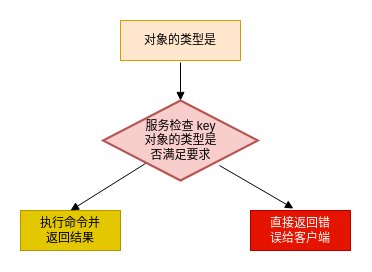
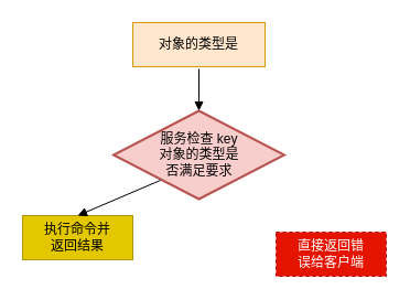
  <mxCell id="0" />
  <mxCell id="1" parent="0" />
  <mxCell id="2" value="对象的类型是" style="rounded=0;whiteSpace=wrap;html=1;fillColor=#ffe6cc;strokeColor=#d79b00;" vertex="1" parent="1"><mxGeometry x="120" y="20" width="120" height="40" as="geometry" /></mxCell>
  <mxCell id="3" value="服务检查 key &lt;br&gt;对象的类型是&lt;br&gt;否满足要求" style="strokeWidth=2;html=1;shape=mxgraph.flowchart.decision;whiteSpace=wrap;fillColor=#f8cecc;strokeColor=#b85450;" vertex="1" parent="1"><mxGeometry x="102.5" y="100" width="155" height="80" as="geometry" /></mxCell>
- <mxCell id="4" value="执行命令并&lt;br&gt;返回结果" style="rounded=0;whiteSpace=wrap;html=1;fillColor=#e3c800;fontColor=#000000;strokeColor=#B09500;" vertex="1" parent="1"><mxGeometry x="20" y="210" width="100" height="40" as="geometry" /></mxCell>
- <mxCell id="5" value="直接返回错&lt;br&gt;误给客户端" style="rounded=0;whiteSpace=wrap;html=1;fillColor=#e51400;fontColor=#ffffff;strokeColor=#B20000;" vertex="1" parent="1"><mxGeometry x="250" y="210" width="100" height="40" as="geometry" /></mxCell>
+ <mxCell id="4" value="执行命令并&lt;br&gt;返回结果" style="rounded=0;whiteSpace=wrap;html=1;fillColor=#e3c800;fontColor=#000000;strokeColor=#B09500;" vertex="1" parent="1"><mxGeometry x="20" y="195" width="100" height="40" as="geometry" /></mxCell>
+ <mxCell id="5" value="直接返回错&lt;br&gt;误给客户端" style="rounded=0;whiteSpace=wrap;html=1;fillColor=#e51400;fontColor=#ffffff;strokeColor=#B20000;dashed=1;" vertex="1" parent="1"><mxGeometry x="250" y="210" width="100" height="40" as="geometry" /></mxCell>
  <mxCell id="6" value="" style="html=1;verticalAlign=bottom;endArrow=block;rounded=0;entryX=0.5;entryY=0;entryDx=0;entryDy=0;exitX=0.274;exitY=0.788;exitDx=0;exitDy=0;exitPerimeter=0;" edge="1" parent="1" source="3" target="4"><mxGeometry width="80" relative="1" as="geometry"><mxPoint x="-50" y="170" as="sourcePoint" /><mxPoint x="30" y="170" as="targetPoint" /></mxGeometry></mxCell>
- <mxCell id="7" value="" style="html=1;verticalAlign=bottom;endArrow=block;rounded=0;entryX=0.43;entryY=-0.05;entryDx=0;entryDy=0;entryPerimeter=0;exitX=0.752;exitY=0.813;exitDx=0;exitDy=0;exitPerimeter=0;" edge="1" parent="1" source="3" target="5"><mxGeometry width="80" relative="1" as="geometry"><mxPoint x="154.97" y="173.04" as="sourcePoint" /><mxPoint x="80" y="220" as="targetPoint" /></mxGeometry></mxCell>
  <mxCell id="8" value="" style="html=1;verticalAlign=bottom;endArrow=block;rounded=0;entryX=0.5;entryY=0;entryDx=0;entryDy=0;entryPerimeter=0;" edge="1" parent="1" target="3"><mxGeometry width="80" relative="1" as="geometry"><mxPoint x="180" y="62" as="sourcePoint" /><mxPoint x="243.94" y="102.96" as="targetPoint" /></mxGeometry></mxCell>
